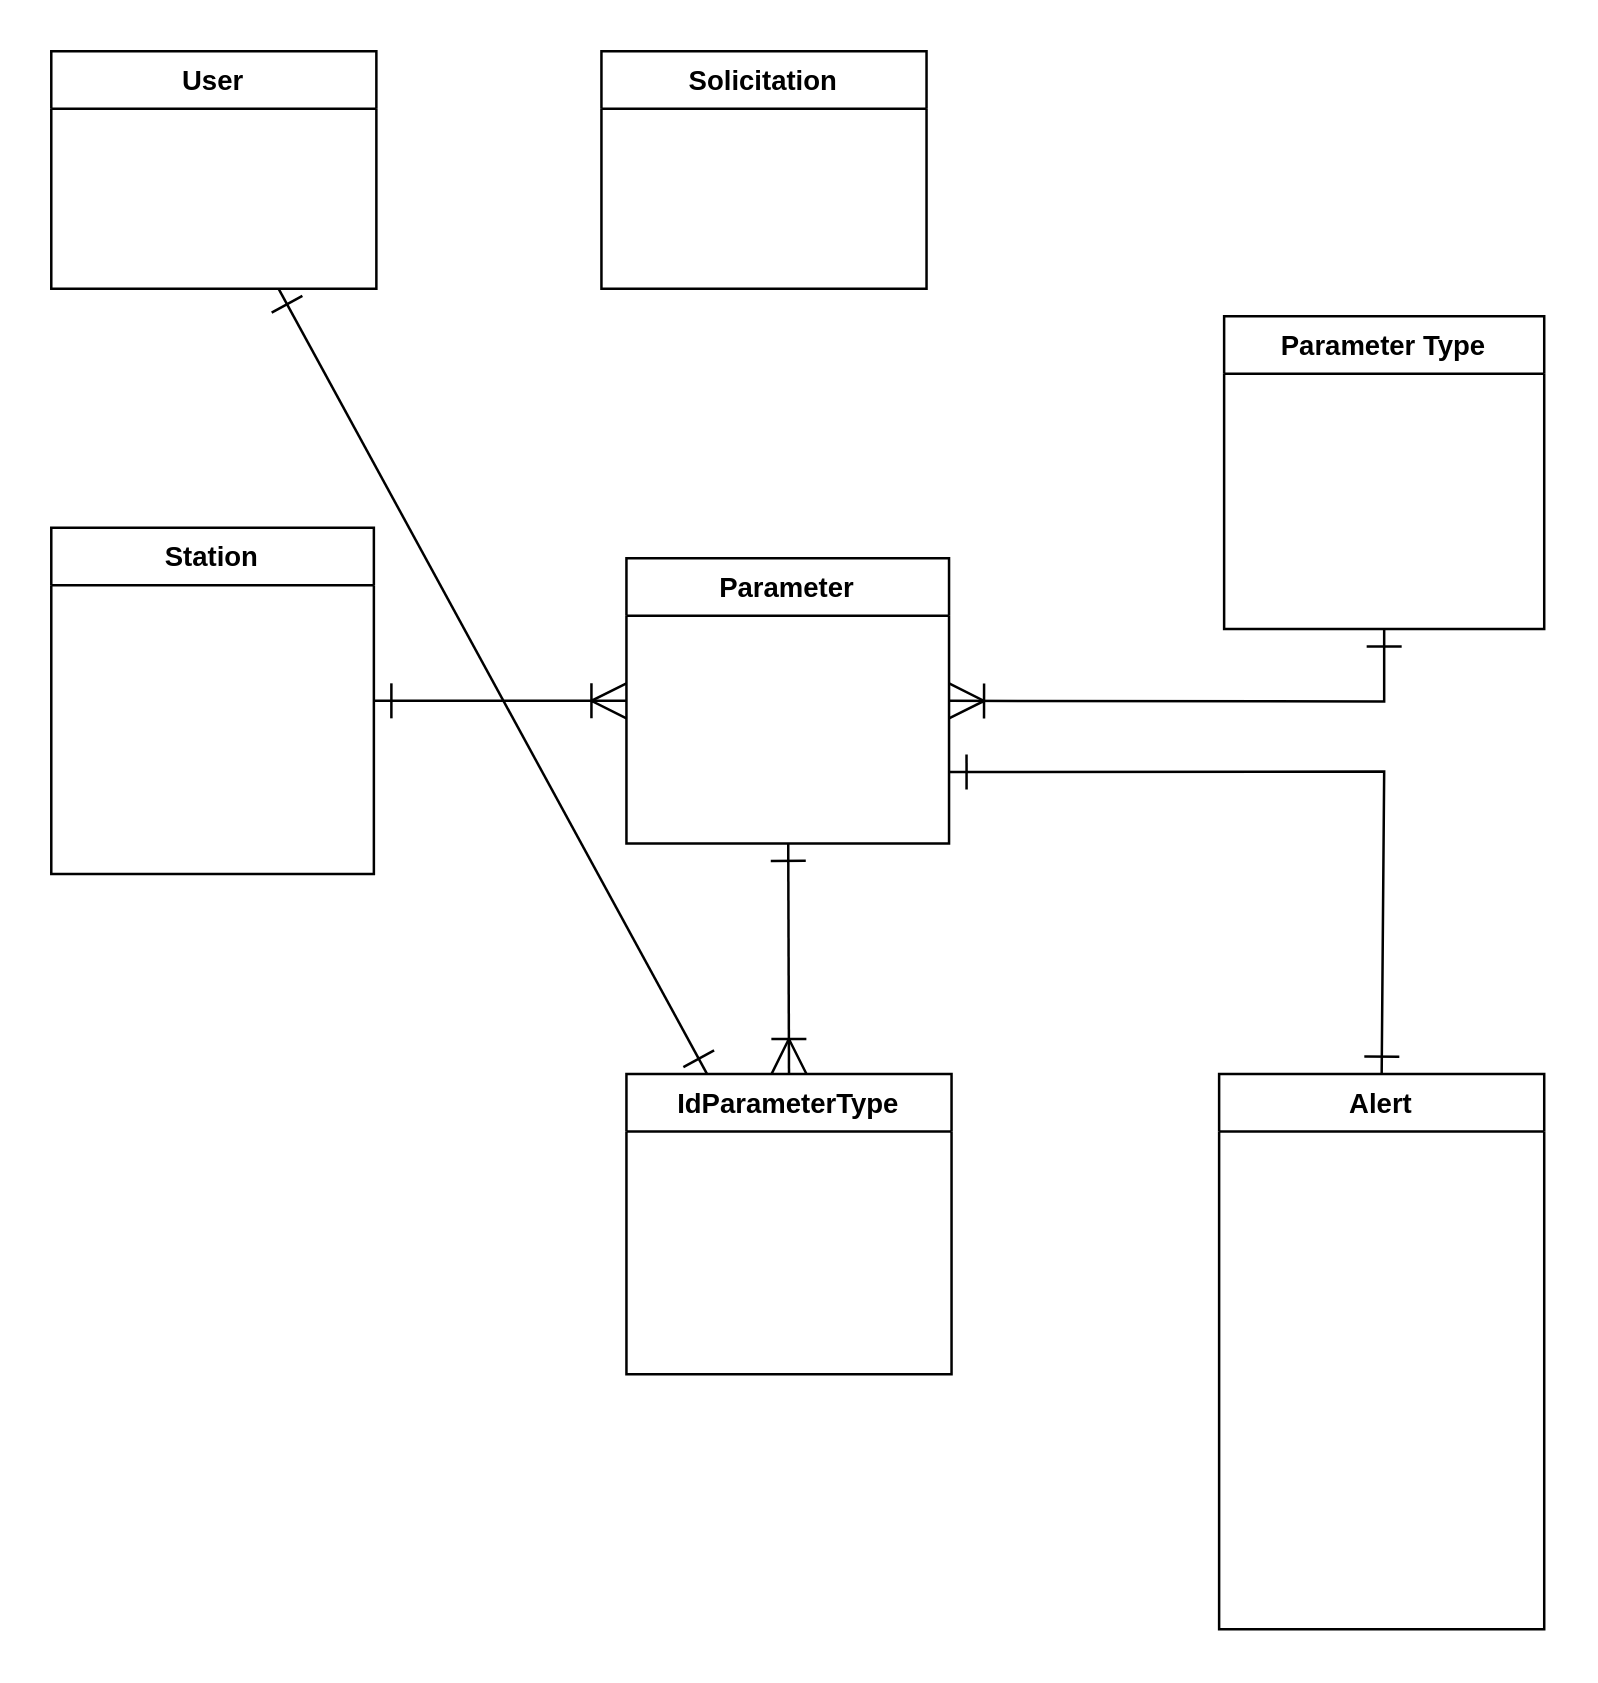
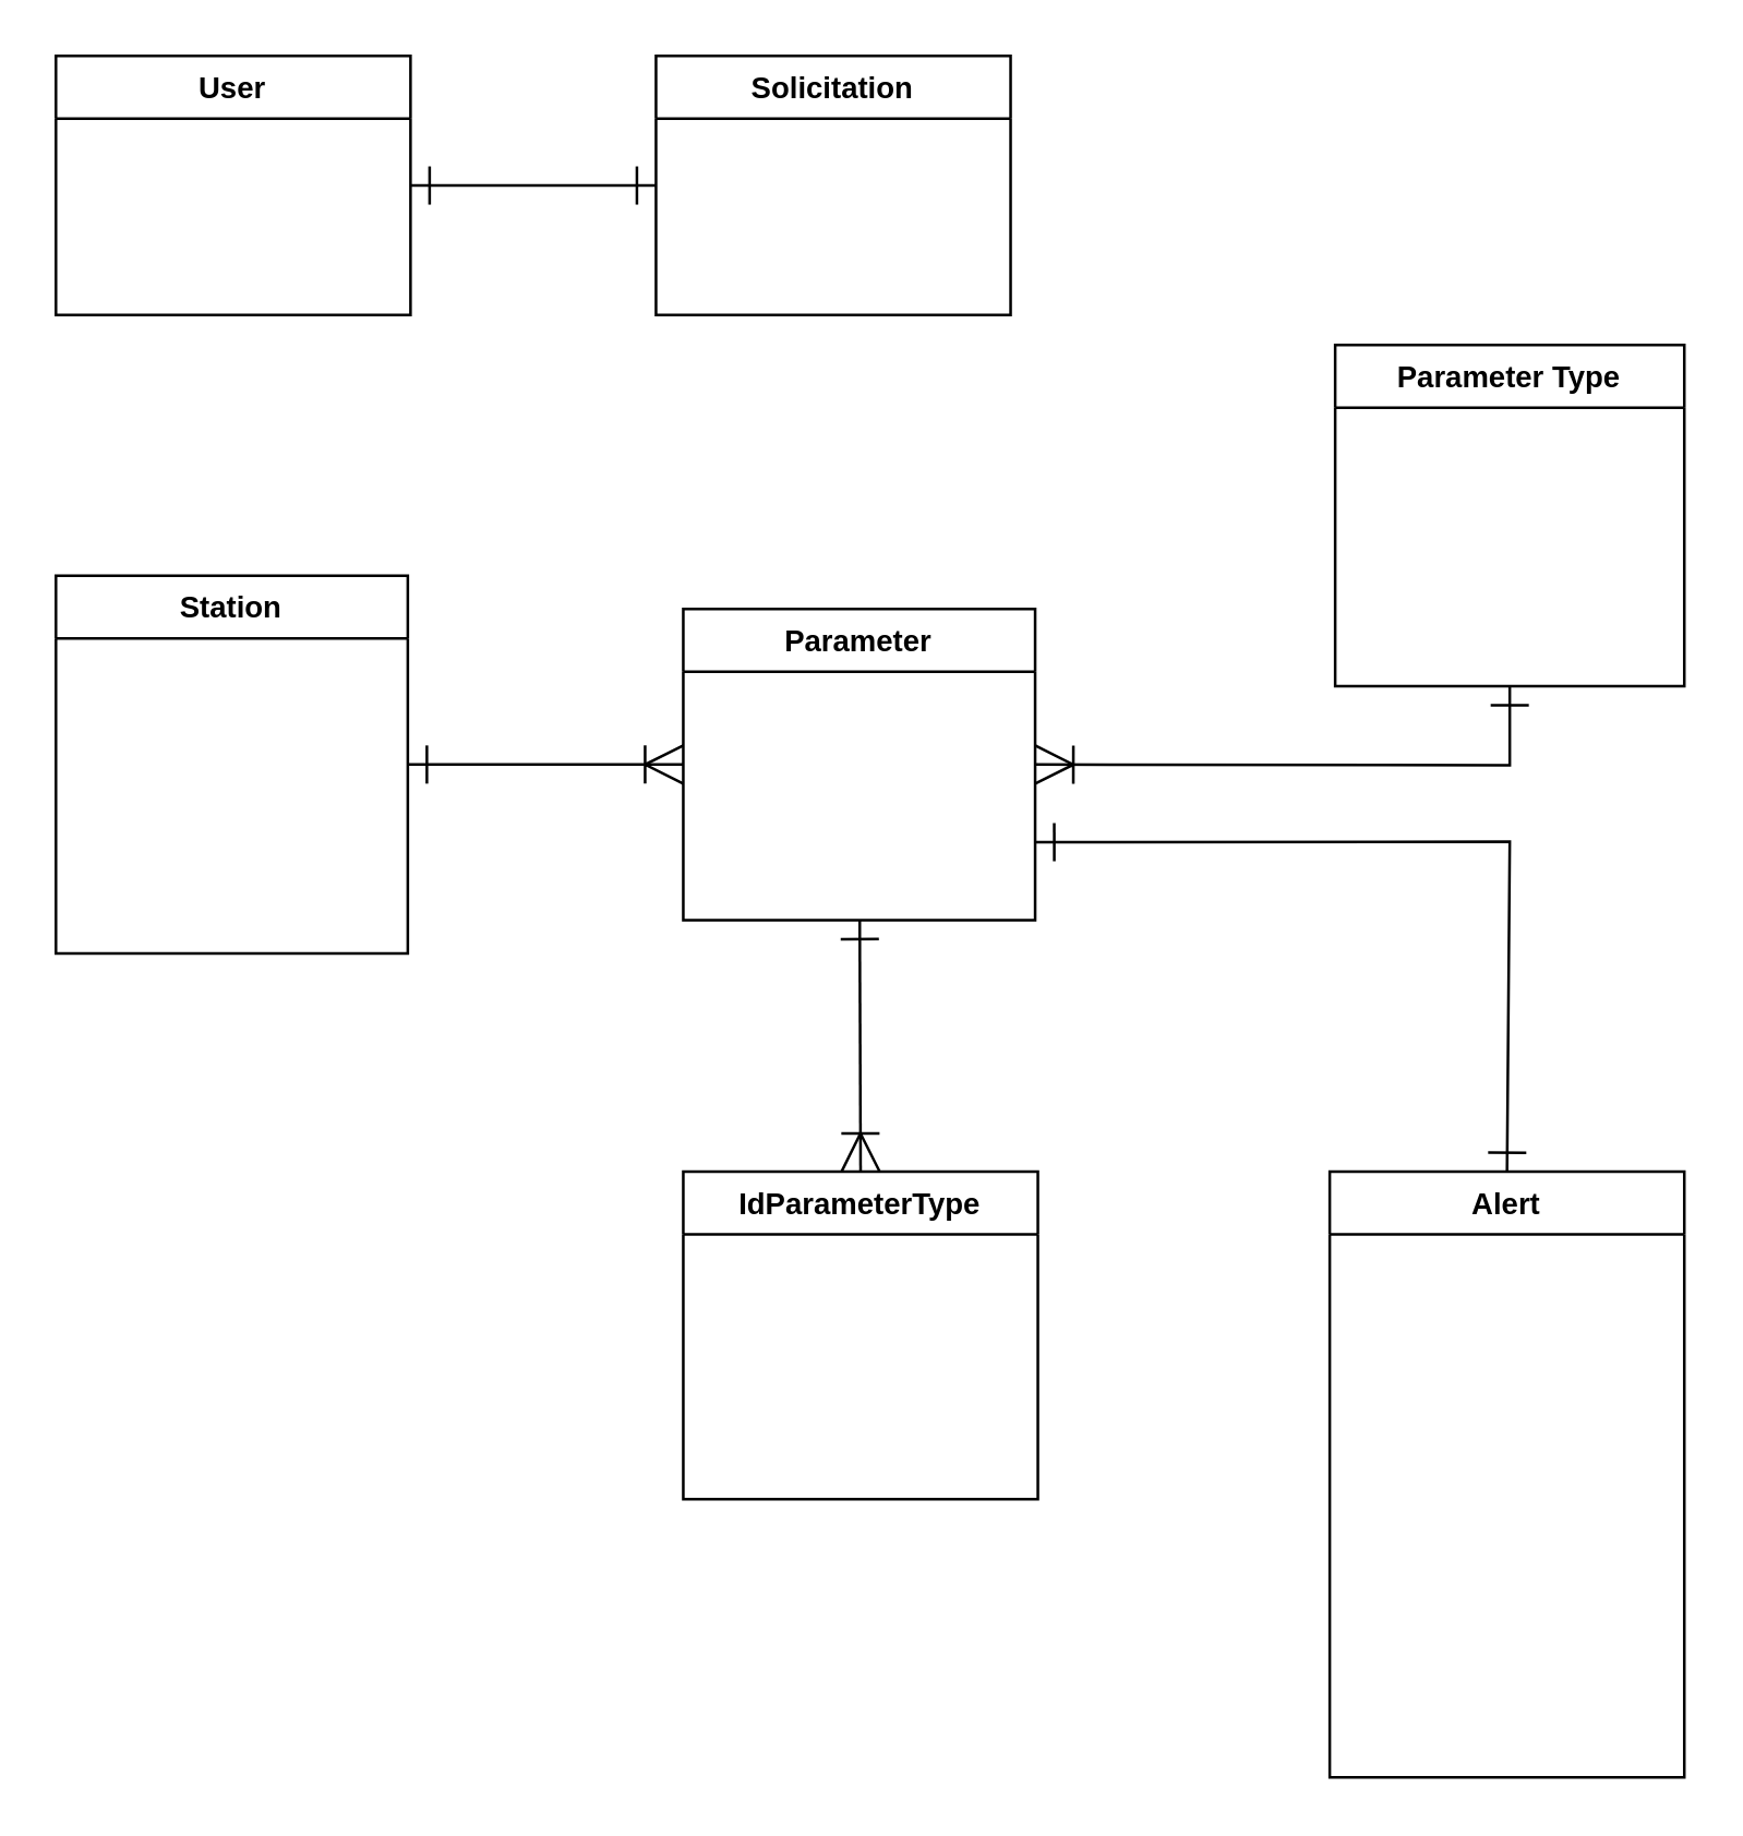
  <mxCell id="0" />
  <mxCell id="1" parent="0" />
  <mxCell id="2" value="Solicitation" style="swimlane;labelBackgroundColor=none;labelBorderColor=none;fontFamily=Helvetica;fontSize=11;startSize=23;rounded=0;" parent="1" vertex="1"><mxGeometry x="240" y="20" width="130" height="95" as="geometry"><mxRectangle x="30" y="35" width="60" height="23" as="alternateBounds" /></mxGeometry></mxCell>
  <mxCell id="3" value="&lt;div style=&quot;color: rgb(255 , 255 , 255) ; font-size: 12px&quot;&gt;&lt;font face=&quot;Helvetica&quot;&gt;id&lt;/font&gt;&lt;/div&gt;&lt;div style=&quot;color: rgb(255 , 255 , 255) ; font-size: 12px&quot;&gt;&lt;font face=&quot;Helvetica&quot;&gt;userId&lt;/font&gt;&lt;/div&gt;&lt;div style=&quot;color: rgb(255 , 255 , 255) ; font-size: 12px&quot;&gt;&lt;font face=&quot;Helvetica&quot;&gt;reqRole&lt;/font&gt;&lt;/div&gt;" style="text;html=1;align=left;verticalAlign=middle;resizable=0;points=[];autosize=1;strokeColor=none;fillColor=none;fontSize=11;fontFamily=Times New Roman;rounded=0;" parent="2" vertex="1"><mxGeometry x="10" y="37" width="52" height="43" as="geometry" /></mxCell>
- <mxCell id="4" style="edgeStyle=none;html=1;fontFamily=Helvetica;fontSize=12;startArrow=ERone;startFill=0;endArrow=ERone;endFill=0;rounded=0;startSize=12;endSize=12;" parent="1" source="5" target="13" edge="1"><mxGeometry relative="1" as="geometry" /></mxCell>
+ <mxCell id="4" style="edgeStyle=none;html=1;entryX=0;entryY=0.5;entryDx=0;entryDy=0;fontFamily=Helvetica;fontSize=12;startArrow=ERone;startFill=0;endArrow=ERone;endFill=0;rounded=0;startSize=12;endSize=12;" parent="1" source="5" target="2" edge="1"><mxGeometry relative="1" as="geometry" /></mxCell>
  <mxCell id="5" value="User" style="swimlane;labelBackgroundColor=none;labelBorderColor=none;fontFamily=Helvetica;fontSize=11;startSize=23;rounded=0;" parent="1" vertex="1"><mxGeometry x="20" y="20" width="130" height="95" as="geometry"><mxRectangle x="30" y="35" width="60" height="23" as="alternateBounds" /></mxGeometry></mxCell>
  <mxCell id="6" value="&lt;div style=&quot;color: rgb(255 , 255 , 255) ; font-size: 12px&quot;&gt;&lt;font style=&quot;font-size: 12px&quot; face=&quot;Helvetica&quot;&gt;id&lt;br&gt;&lt;/font&gt;&lt;/div&gt;&lt;font style=&quot;color: rgb(255 , 255 , 255) ; font-size: 12px&quot;&gt;&lt;font style=&quot;font-size: 12px&quot; face=&quot;Helvetica&quot;&gt;&lt;div&gt;email&lt;/div&gt;&lt;div&gt;imgSrc&lt;/div&gt;&lt;div&gt;role&lt;/div&gt;&lt;/font&gt;&lt;/font&gt;" style="text;html=1;align=left;verticalAlign=middle;resizable=0;points=[];autosize=1;strokeColor=none;fillColor=none;fontSize=11;fontFamily=Times New Roman;rounded=0;" parent="5" vertex="1"><mxGeometry x="10" y="28" width="50" height="60" as="geometry" /></mxCell>
  <mxCell id="7" style="edgeStyle=none;html=1;entryX=0;entryY=0.5;entryDx=0;entryDy=0;fontFamily=Helvetica;fontSize=12;startArrow=ERone;startFill=0;endArrow=ERoneToMany;endFill=0;rounded=0;endSize=12;targetPerimeterSpacing=0;startSize=12;" parent="1" source="8" target="11" edge="1"><mxGeometry relative="1" as="geometry" /></mxCell>
  <mxCell id="8" value="Station" style="swimlane;labelBackgroundColor=none;labelBorderColor=none;fontFamily=Helvetica;fontSize=11;startSize=23;rounded=0;" parent="1" vertex="1"><mxGeometry x="20" y="210.5" width="129" height="138.5" as="geometry"><mxRectangle x="30" y="35" width="60" height="23" as="alternateBounds" /></mxGeometry></mxCell>
  <mxCell id="9" value="&lt;div style=&quot;color: rgb(255 , 255 , 255) ; font-size: 12px&quot;&gt;&lt;font style=&quot;font-size: 12px&quot; face=&quot;Helvetica&quot;&gt;id&lt;br&gt;&lt;/font&gt;&lt;/div&gt;&lt;div style=&quot;color: rgb(255 , 255 , 255) ; font-size: 12px&quot;&gt;&lt;font style=&quot;font-size: 12px&quot; face=&quot;Helvetica&quot;&gt;name&lt;/font&gt;&lt;/div&gt;&lt;div style=&quot;color: rgb(255 , 255 , 255) ; font-size: 12px&quot;&gt;&lt;span style=&quot;font-family: &amp;#34;helvetica&amp;#34;&quot;&gt;description&lt;/span&gt;&lt;/div&gt;&lt;font style=&quot;color: rgb(255 , 255 , 255) ; font-size: 12px&quot;&gt;&lt;font style=&quot;font-size: 12px&quot; face=&quot;Helvetica&quot;&gt;&lt;div&gt;lat&lt;/div&gt;&lt;div&gt;lon&lt;/div&gt;&lt;div&gt;startDate&lt;/div&gt;&lt;/font&gt;&lt;/font&gt;" style="text;html=1;align=left;verticalAlign=middle;resizable=0;points=[];autosize=1;strokeColor=none;fillColor=none;fontSize=11;fontFamily=Times New Roman;rounded=0;" parent="8" vertex="1"><mxGeometry x="8" y="39.5" width="68" height="82" as="geometry" /></mxCell>
  <mxCell id="10" style="edgeStyle=none;html=1;entryX=0.5;entryY=0;entryDx=0;entryDy=0;fontFamily=Helvetica;fontSize=12;startArrow=ERone;startFill=0;endArrow=ERoneToMany;endFill=0;rounded=0;endSize=12;startSize=12;" parent="1" source="11" target="13" edge="1"><mxGeometry relative="1" as="geometry" /></mxCell>
  <mxCell id="11" value="Parameter" style="swimlane;labelBackgroundColor=none;labelBorderColor=none;fontFamily=Helvetica;fontSize=11;startSize=23;rounded=0;" parent="1" vertex="1"><mxGeometry x="250" y="222.75" width="129" height="114" as="geometry"><mxRectangle x="30" y="35" width="60" height="23" as="alternateBounds" /></mxGeometry></mxCell>
  <mxCell id="12" value="&lt;div style=&quot;color: rgb(255 , 255 , 255) ; font-size: 12px&quot;&gt;&lt;font style=&quot;font-size: 12px&quot; face=&quot;Helvetica&quot;&gt;id&lt;/font&gt;&lt;/div&gt;&lt;div style=&quot;color: rgb(255 , 255 , 255) ; font-size: 12px&quot;&gt;&lt;font style=&quot;font-size: 12px&quot; face=&quot;Helvetica&quot;&gt;IdParameterType&lt;/font&gt;&lt;/div&gt;&lt;div style=&quot;color: rgb(255 , 255 , 255) ; font-size: 12px&quot;&gt;&lt;font face=&quot;Helvetica&quot;&gt;idStation&lt;/font&gt;&lt;/div&gt;" style="text;html=1;align=left;verticalAlign=middle;resizable=0;points=[];autosize=1;strokeColor=none;fillColor=none;fontSize=11;fontFamily=Times New Roman;rounded=0;" parent="11" vertex="1"><mxGeometry x="8" y="39" width="102" height="43" as="geometry" /></mxCell>
  <mxCell id="13" value="IdParameterType" style="swimlane;labelBackgroundColor=none;labelBorderColor=none;fontFamily=Helvetica;fontSize=11;startSize=23;rounded=0;" parent="1" vertex="1"><mxGeometry x="250" y="429" width="130" height="120" as="geometry"><mxRectangle x="30" y="35" width="60" height="23" as="alternateBounds" /></mxGeometry></mxCell>
  <mxCell id="14" value="Parameter Type" style="swimlane;labelBackgroundColor=none;labelBorderColor=none;fontFamily=Helvetica;fontSize=11;startSize=23;rounded=0;" parent="1" vertex="1"><mxGeometry x="489" y="126" width="128" height="125" as="geometry"><mxRectangle x="30" y="35" width="60" height="23" as="alternateBounds" /></mxGeometry></mxCell>
  <mxCell id="15" value="&lt;div style=&quot;color: rgb(255 , 255 , 255) ; font-size: 12px&quot;&gt;&lt;font style=&quot;font-size: 12px&quot; face=&quot;Helvetica&quot;&gt;id&lt;/font&gt;&lt;/div&gt;&lt;div style=&quot;color: rgb(255 , 255 , 255) ; font-size: 12px&quot;&gt;&lt;font style=&quot;font-size: 12px&quot; face=&quot;Helvetica&quot;&gt;name&lt;/font&gt;&lt;/div&gt;&lt;div style=&quot;color: rgb(255 , 255 , 255) ; font-size: 12px&quot;&gt;&lt;span style=&quot;font-family: &amp;#34;helvetica&amp;#34;&quot;&gt;unit&lt;/span&gt;&lt;/div&gt;&lt;div style=&quot;color: rgb(255 , 255 , 255) ; font-size: 12px&quot;&gt;&lt;span style=&quot;font-family: &amp;#34;helvetica&amp;#34;&quot;&gt;factor&lt;/span&gt;&lt;/div&gt;&lt;div style=&quot;color: rgb(255 , 255 , 255) ; font-size: 12px&quot;&gt;&lt;span style=&quot;font-family: &amp;#34;helvetica&amp;#34;&quot;&gt;type&lt;/span&gt;&lt;/div&gt;&lt;div style=&quot;color: rgb(255 , 255 , 255) ; font-size: 12px&quot;&gt;&lt;span style=&quot;font-family: &amp;#34;helvetica&amp;#34;&quot;&gt;status&lt;/span&gt;&lt;/div&gt;" style="text;html=1;align=left;verticalAlign=middle;resizable=0;points=[];autosize=1;strokeColor=none;fillColor=none;fontSize=11;fontFamily=Times New Roman;rounded=0;" parent="14" vertex="1"><mxGeometry x="10" y="29" width="42" height="82" as="geometry" /></mxCell>
  <mxCell id="16" style="edgeStyle=none;html=1;entryX=0.5;entryY=1;entryDx=0;entryDy=0;fontFamily=Helvetica;fontSize=12;startArrow=ERoneToMany;startFill=0;endArrow=ERone;endFill=0;rounded=0;endSize=12;targetPerimeterSpacing=0;startSize=12;exitX=1;exitY=0.5;exitDx=0;exitDy=0;" parent="1" source="11" target="14" edge="1"><mxGeometry relative="1" as="geometry"><mxPoint x="407" y="269" as="sourcePoint" /><mxPoint x="454" y="270.08" as="targetPoint" /><Array as="points"><mxPoint x="553" y="280" /></Array></mxGeometry></mxCell>
  <mxCell id="17" value="Alert" style="swimlane;labelBackgroundColor=none;labelBorderColor=none;fontFamily=Helvetica;fontSize=11;startSize=23;rounded=0;" parent="1" vertex="1"><mxGeometry x="487" y="429" width="130" height="222" as="geometry"><mxRectangle x="30" y="35" width="60" height="23" as="alternateBounds" /></mxGeometry></mxCell>
  <mxCell id="18" value="&lt;div style=&quot;color: rgb(255 , 255 , 255) ; font-size: 12px&quot;&gt;&lt;font face=&quot;Helvetica&quot;&gt;Id&lt;/font&gt;&lt;/div&gt;&lt;div style=&quot;color: rgb(255 , 255 , 255) ; font-size: 12px&quot;&gt;&lt;font face=&quot;Helvetica&quot;&gt;&lt;br&gt;&lt;/font&gt;&lt;/div&gt;&lt;div&gt;&lt;font color=&quot;#ffffff&quot;&gt;&lt;span style=&quot;font-size: 12px&quot;&gt;minLowAlert&lt;/span&gt;&lt;/font&gt;&lt;/div&gt;&lt;div&gt;&lt;font color=&quot;#ffffff&quot;&gt;&lt;span style=&quot;font-size: 12px&quot;&gt;maxLowAlert&lt;/span&gt;&lt;/font&gt;&lt;/div&gt;&lt;div&gt;&lt;font color=&quot;#ffffff&quot;&gt;&lt;span style=&quot;font-size: 12px&quot;&gt;&lt;br&gt;&lt;/span&gt;&lt;/font&gt;&lt;/div&gt;&lt;div&gt;&lt;font color=&quot;#ffffff&quot;&gt;&lt;span style=&quot;font-size: 12px&quot;&gt;minMediumAlert&amp;nbsp;&lt;/span&gt;&lt;/font&gt;&lt;/div&gt;&lt;div&gt;&lt;font color=&quot;#ffffff&quot;&gt;&lt;span style=&quot;font-size: 12px&quot;&gt;maxMediumAlert&amp;nbsp;&lt;/span&gt;&lt;/font&gt;&lt;/div&gt;&lt;div&gt;&lt;font color=&quot;#ffffff&quot;&gt;&lt;span style=&quot;font-size: 12px&quot;&gt;&lt;br&gt;&lt;/span&gt;&lt;/font&gt;&lt;/div&gt;&lt;div&gt;&lt;font color=&quot;#ffffff&quot;&gt;&lt;span style=&quot;font-size: 12px&quot;&gt;minHighAlert&lt;/span&gt;&lt;/font&gt;&lt;/div&gt;&lt;div&gt;&lt;font color=&quot;#ffffff&quot;&gt;&lt;span style=&quot;font-size: 12px&quot;&gt;maxHighAlert&lt;/span&gt;&lt;/font&gt;&lt;br&gt;&lt;/div&gt;&lt;div style=&quot;color: rgb(255 , 255 , 255) ; font-size: 12px&quot;&gt;&lt;br&gt;&lt;/div&gt;&lt;div style=&quot;color: rgb(255 , 255 , 255) ; font-size: 12px&quot;&gt;created_at&lt;/div&gt;&lt;div style=&quot;color: rgb(255 , 255 , 255) ; font-size: 12px&quot;&gt;&lt;span style=&quot;font-family: &amp;#34;helvetica&amp;#34;&quot;&gt;idParameter&lt;/span&gt;&lt;br&gt;&lt;/div&gt;" style="text;html=1;align=left;verticalAlign=middle;resizable=0;points=[];autosize=1;strokeColor=none;fillColor=none;fontSize=11;fontFamily=Times New Roman;rounded=0;" parent="17" vertex="1"><mxGeometry x="8" y="33" width="99" height="173" as="geometry" /></mxCell>
  <mxCell id="19" style="edgeStyle=none;html=1;entryX=0.5;entryY=0;entryDx=0;entryDy=0;fontFamily=Helvetica;fontSize=12;startArrow=ERone;startFill=0;endArrow=ERone;endFill=0;rounded=0;endSize=12;targetPerimeterSpacing=0;startSize=12;exitX=1;exitY=0.75;exitDx=0;exitDy=0;" parent="1" source="11" target="17" edge="1"><mxGeometry relative="1" as="geometry"><mxPoint x="374" y="296" as="sourcePoint" /><mxPoint x="502" y="173.5" as="targetPoint" /><Array as="points"><mxPoint x="553" y="308" /></Array></mxGeometry></mxCell>
